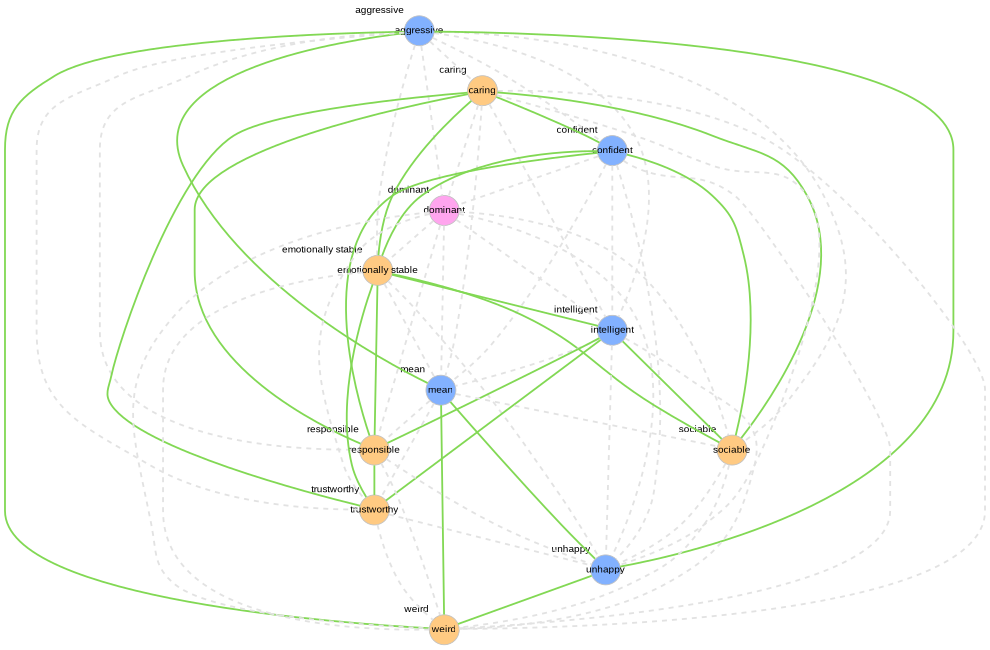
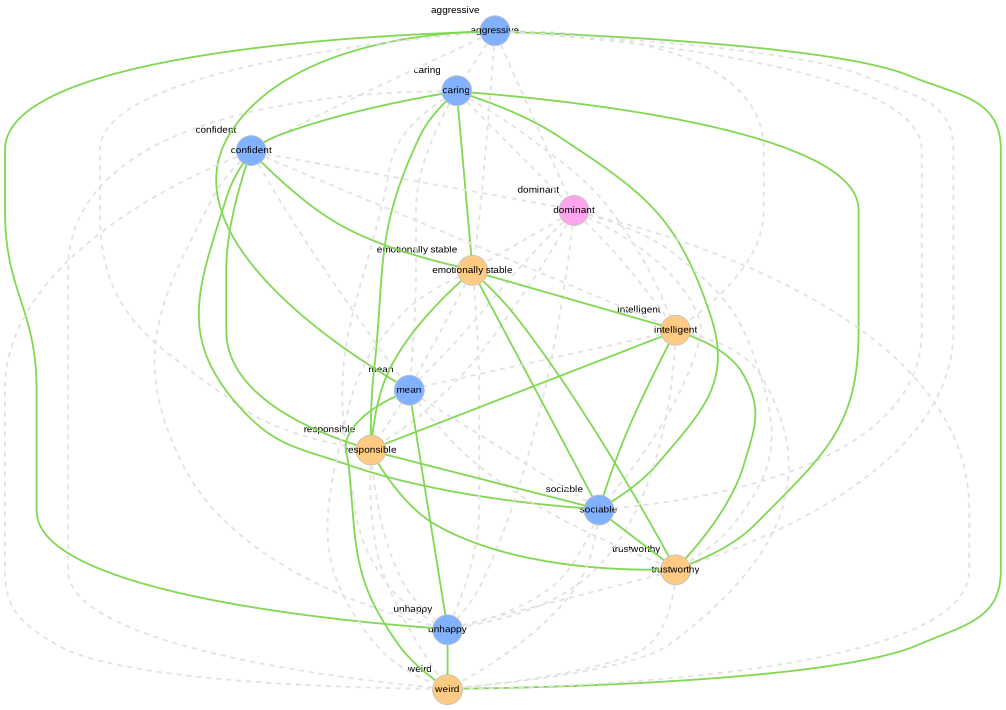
  graph {
    node [color=gray fillcolor="#ffca82" fixedsize=true fontname=Arial fontsize=12 labeljust=r shape=circle style=filled]
    edge [color="#e2e2e2" penwidth=2.2 style=dashed]
    aggressive [fillcolor="#82b1ff" xlabel=aggressive]
-   caring [xlabel=caring]
+   caring [fillcolor="#82b1ff" xlabel=caring]
    confident [fillcolor="#82b1ff" xlabel=confident]
    dominant [fillcolor="#ffa5ee" xlabel=dominant]
    "emotionally stable" [xlabel="emotionally stable"]
-   intelligent [fillcolor="#82b1ff" xlabel=intelligent]
+   intelligent [xlabel=intelligent]
    mean [fillcolor="#82b1ff" xlabel=mean]
    responsible [xlabel=responsible]
    weird [xlabel=weird]
-   sociable [xlabel=sociable]
+   sociable [fillcolor="#82b1ff" xlabel=sociable]
    trustworthy [xlabel=trustworthy]
    unhappy [fillcolor="#82b1ff" xlabel=unhappy]
    aggressive -- caring
    aggressive -- confident
    aggressive -- dominant
    aggressive -- "emotionally stable"
    aggressive -- intelligent
    aggressive -- mean [color="#82d854" style=filled]
    aggressive -- responsible
    aggressive -- weird [color="#82d854" style=filled]
    aggressive -- sociable
    aggressive -- trustworthy
    aggressive -- unhappy [color="#82d854" style=filled]
    caring -- confident [color="#82d854" style=filled]
    caring -- dominant
    caring -- "emotionally stable" [color="#82d854" style=filled]
    caring -- intelligent
    caring -- mean
    caring -- responsible [color="#82d854" style=filled]
    caring -- weird
    caring -- sociable [color="#82d854" style=filled]
    caring -- trustworthy [color="#82d854" style=filled]
    caring -- unhappy
    confident -- dominant
    confident -- "emotionally stable" [color="#82d854" style=filled]
    confident -- intelligent
    confident -- mean
    confident -- responsible [color="#82d854" style=filled]
    confident -- weird
    confident -- sociable [color="#82d854" style=filled]
    confident -- unhappy
    dominant -- "emotionally stable"
    dominant -- intelligent
    dominant -- mean
    dominant -- responsible
    dominant -- weird
    dominant -- sociable
    dominant -- trustworthy
    dominant -- unhappy
    "emotionally stable" -- intelligent [color="#82d854" style=filled]
    "emotionally stable" -- mean
    "emotionally stable" -- responsible [color="#82d854" style=filled]
    "emotionally stable" -- weird
    "emotionally stable" -- sociable [color="#82d854" style=filled]
    "emotionally stable" -- trustworthy [color="#82d854" style=filled]
    "emotionally stable" -- unhappy
    intelligent -- mean
    intelligent -- responsible [color="#82d854" style=filled]
    intelligent -- weird
    intelligent -- sociable [color="#82d854" style=filled]
    intelligent -- trustworthy [color="#82d854" style=filled]
    intelligent -- unhappy
    mean -- responsible
    mean -- weird [color="#82d854" style=filled]
    mean -- sociable
    mean -- trustworthy
    mean -- unhappy [color="#82d854" style=filled]
    responsible -- weird
+   responsible -- sociable [color="#82d854" style=filled]
    responsible -- trustworthy [color="#82d854" style=filled]
    responsible -- unhappy
    sociable -- weird
+   sociable -- trustworthy [color="#82d854" style=filled]
    sociable -- unhappy
    trustworthy -- weird
    trustworthy -- unhappy
    unhappy -- weird [color="#82d854" style=filled]
  }
